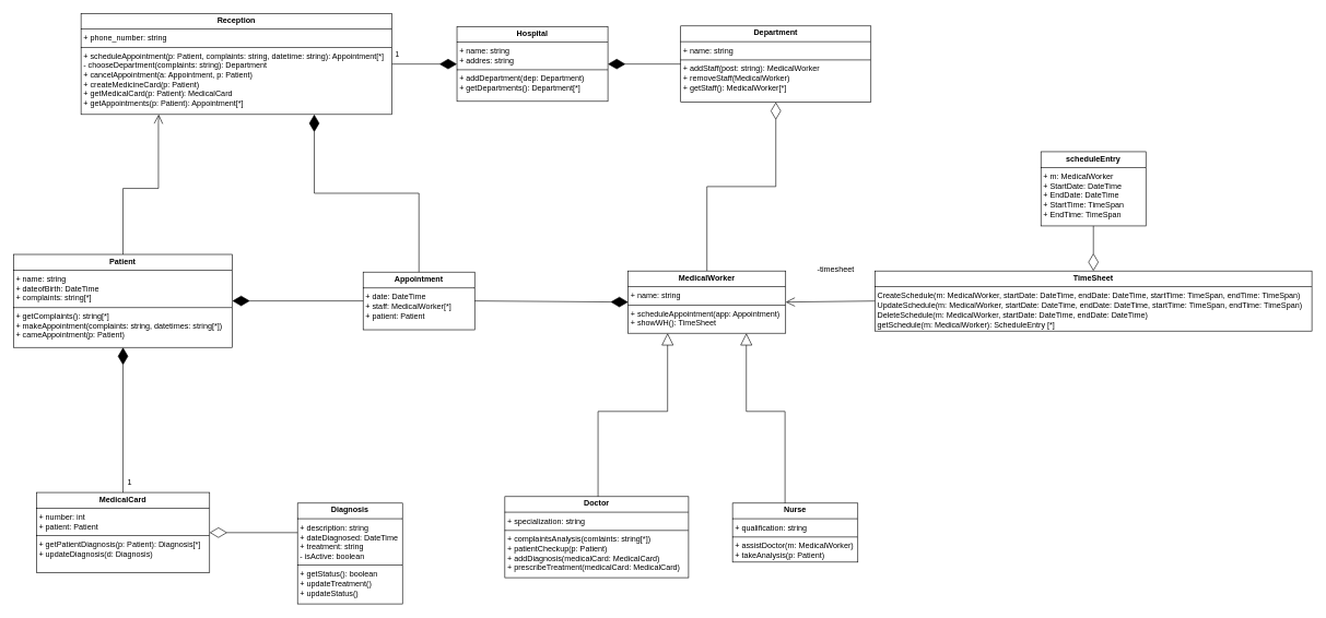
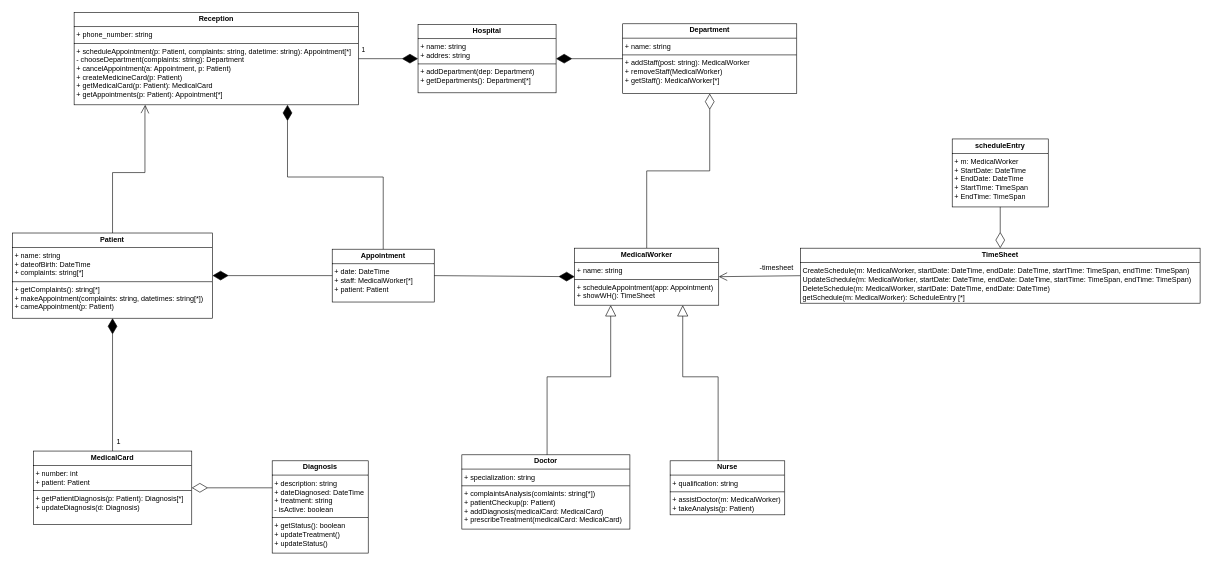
  <mxCell id="0" />
  <mxCell id="1" parent="0" />
  <mxCell id="2" value="&lt;p style=&quot;margin:0px;margin-top:4px;text-align:center;&quot;&gt;&lt;b&gt;Hospital&lt;/b&gt;&lt;/p&gt;&lt;hr size=&quot;1&quot; style=&quot;border-style:solid;&quot;&gt;&lt;p style=&quot;margin:0px;margin-left:4px;&quot;&gt;+ name: string&lt;/p&gt;&lt;p style=&quot;margin:0px;margin-left:4px;&quot;&gt;+ addres: string&lt;/p&gt;&lt;hr size=&quot;1&quot; style=&quot;border-style:solid;&quot;&gt;&lt;p style=&quot;margin:0px;margin-left:4px;&quot;&gt;+ addDepartment(dep: Department)&lt;/p&gt;&lt;p style=&quot;margin:0px;margin-left:4px;&quot;&gt;+ getDepartments(): Department[*]&lt;/p&gt;" style="verticalAlign=top;align=left;overflow=fill;html=1;whiteSpace=wrap;" parent="1" vertex="1"><mxGeometry x="696" y="40.38" width="230" height="113.75" as="geometry" /></mxCell>
  <mxCell id="3" value="&lt;p style=&quot;margin:0px;margin-top:4px;text-align:center;&quot;&gt;&lt;b&gt;Department&lt;/b&gt;&lt;/p&gt;&lt;hr size=&quot;1&quot; style=&quot;border-style:solid;&quot;&gt;&lt;p style=&quot;margin:0px;margin-left:4px;&quot;&gt;+ name: string&lt;/p&gt;&lt;hr size=&quot;1&quot; style=&quot;border-style:solid;&quot;&gt;&lt;p style=&quot;margin:0px;margin-left:4px;&quot;&gt;+ addStaff(post: string): MedicalWorker&lt;/p&gt;&lt;p style=&quot;margin:0px;margin-left:4px;&quot;&gt;+ removeStaff(MedicalWorker)&lt;/p&gt;&lt;p style=&quot;margin:0px;margin-left:4px;&quot;&gt;+ getStaff(): MedicalWorker[*]&lt;/p&gt;" style="verticalAlign=top;align=left;overflow=fill;html=1;whiteSpace=wrap;" parent="1" vertex="1"><mxGeometry x="1037" y="39.13" width="290" height="116.25" as="geometry" /></mxCell>
  <mxCell id="4" value="" style="endArrow=diamondThin;endFill=1;endSize=24;html=1;rounded=0;entryX=1;entryY=0.5;entryDx=0;entryDy=0;exitX=0;exitY=0.5;exitDx=0;exitDy=0;" parent="1" source="3" target="2" edge="1"><mxGeometry width="160" relative="1" as="geometry"><mxPoint x="747" y="217.25" as="sourcePoint" /><mxPoint x="907" y="217.25" as="targetPoint" /></mxGeometry></mxCell>
  <mxCell id="5" value="" style="endArrow=diamondThin;endFill=0;endSize=24;html=1;rounded=0;entryX=0.5;entryY=1;entryDx=0;entryDy=0;exitX=0.5;exitY=0;exitDx=0;exitDy=0;edgeStyle=orthogonalEdgeStyle;" parent="1" source="17" target="3" edge="1"><mxGeometry width="160" relative="1" as="geometry"><mxPoint x="1357" y="418.92" as="sourcePoint" /><mxPoint x="947" y="417.25" as="targetPoint" /></mxGeometry></mxCell>
  <mxCell id="6" value="*" style="edgeLabel;html=1;align=center;verticalAlign=middle;resizable=0;points=[];" parent="5" vertex="1" connectable="0"><mxGeometry x="-0.752" y="1" relative="1" as="geometry"><mxPoint x="-36" y="107" as="offset" /></mxGeometry></mxCell>
  <mxCell id="7" value="&lt;p style=&quot;margin:0px;margin-top:4px;text-align:center;&quot;&gt;&lt;b&gt;Nurse&lt;/b&gt;&lt;/p&gt;&lt;hr size=&quot;1&quot; style=&quot;border-style:solid;&quot;&gt;&lt;p style=&quot;margin:0px;margin-left:4px;&quot;&gt;+ qualification: string&lt;/p&gt;&lt;hr size=&quot;1&quot; style=&quot;border-style:solid;&quot;&gt;&lt;p style=&quot;margin:0px;margin-left:4px;&quot;&gt;+ assistDoctor(m: MedicalWorker)&lt;/p&gt;&lt;p style=&quot;margin:0px;margin-left:4px;&quot;&gt;+ takeAnalysis(p: Patient)&lt;/p&gt;" style="verticalAlign=top;align=left;overflow=fill;html=1;whiteSpace=wrap;" parent="1" vertex="1"><mxGeometry x="1116" y="767.25" width="191" height="90" as="geometry" /></mxCell>
  <mxCell id="8" value="&lt;p style=&quot;margin:0px;margin-top:4px;text-align:center;&quot;&gt;&lt;b&gt;Doctor&lt;/b&gt;&lt;/p&gt;&lt;hr size=&quot;1&quot; style=&quot;border-style:solid;&quot;&gt;&lt;p style=&quot;margin:0px;margin-left:4px;&quot;&gt;+ specialization: string&lt;/p&gt;&lt;hr size=&quot;1&quot; style=&quot;border-style:solid;&quot;&gt;&lt;p style=&quot;margin:0px;margin-left:4px;&quot;&gt;+ complaintsAnalysis(comlaints: string[*])&lt;/p&gt;&lt;p style=&quot;margin:0px;margin-left:4px;&quot;&gt;+ patientCheckup(p: Patient)&lt;/p&gt;&lt;p style=&quot;margin:0px;margin-left:4px;&quot;&gt;+ addDiagnosis(medicalCard: MedicalCard)&lt;/p&gt;&lt;p style=&quot;margin:0px;margin-left:4px;&quot;&gt;+ prescribeTreatment(medicalCard: MedicalCard)&lt;/p&gt;" style="verticalAlign=top;align=left;overflow=fill;html=1;whiteSpace=wrap;" parent="1" vertex="1"><mxGeometry x="769" y="757.25" width="280" height="123.75" as="geometry" /></mxCell>
  <mxCell id="9" value="&lt;p style=&quot;margin:0px;margin-top:4px;text-align:center;&quot;&gt;&lt;b&gt;Reception&lt;/b&gt;&lt;/p&gt;&lt;hr size=&quot;1&quot; style=&quot;border-style:solid;&quot;&gt;&lt;p style=&quot;margin:0px;margin-left:4px;&quot;&gt;+ phone_number: string&lt;/p&gt;&lt;hr size=&quot;1&quot; style=&quot;border-style:solid;&quot;&gt;&lt;p style=&quot;margin: 0px 0px 0px 4px;&quot;&gt;+ scheduleAppointment(p: Patient, complaints: string, datetime: string): Appointment[*]&lt;/p&gt;&lt;p style=&quot;margin: 0px 0px 0px 4px;&quot;&gt;- chooseDepartment(complaints: string): Department&lt;/p&gt;&lt;p style=&quot;margin: 0px 0px 0px 4px;&quot;&gt;+ cancelAppointment(a: Appointment, p: Patient)&lt;/p&gt;&lt;p style=&quot;margin: 0px 0px 0px 4px;&quot;&gt;+ createMedicineCard(p: Patient)&lt;/p&gt;&lt;p style=&quot;margin: 0px 0px 0px 4px;&quot;&gt;+ getMedicalCard(p: Patient): MedicalCard&lt;/p&gt;&lt;p style=&quot;margin: 0px 0px 0px 4px;&quot;&gt;+ getAppointments(p: Patient): Appointment[*]&lt;/p&gt;" style="verticalAlign=top;align=left;overflow=fill;html=1;whiteSpace=wrap;" parent="1" vertex="1"><mxGeometry x="123" y="20.39" width="474" height="153.74" as="geometry" /></mxCell>
  <mxCell id="10" value="" style="endArrow=diamondThin;endFill=1;endSize=24;html=1;rounded=0;exitX=1;exitY=0.5;exitDx=0;exitDy=0;entryX=0;entryY=0.5;entryDx=0;entryDy=0;" parent="1" source="9" target="2" edge="1"><mxGeometry width="160" relative="1" as="geometry"><mxPoint x="627" y="207.25" as="sourcePoint" /><mxPoint x="677" y="157.25" as="targetPoint" /></mxGeometry></mxCell>
  <mxCell id="11" value="1" style="edgeLabel;html=1;align=center;verticalAlign=middle;resizable=0;points=[];" parent="10" vertex="1" connectable="0"><mxGeometry x="-0.591" y="4" relative="1" as="geometry"><mxPoint x="-12" y="-11" as="offset" /></mxGeometry></mxCell>
  <mxCell id="12" value="" style="endArrow=open;endFill=1;endSize=12;html=1;rounded=0;exitX=0.5;exitY=0;exitDx=0;exitDy=0;edgeStyle=orthogonalEdgeStyle;entryX=0.25;entryY=1;entryDx=0;entryDy=0;" parent="1" source="13" target="9" edge="1"><mxGeometry width="160" relative="1" as="geometry"><mxPoint x="217" y="317.25" as="sourcePoint" /><mxPoint x="487" y="207.25" as="targetPoint" /><Array as="points"><mxPoint x="187" y="287" /><mxPoint x="241" y="287" /><mxPoint x="241" y="187" /></Array></mxGeometry></mxCell>
  <mxCell id="13" value="&lt;p style=&quot;margin:0px;margin-top:4px;text-align:center;&quot;&gt;&lt;b&gt;Patient&lt;/b&gt;&lt;/p&gt;&lt;hr size=&quot;1&quot; style=&quot;border-style:solid;&quot;&gt;&lt;p style=&quot;margin:0px;margin-left:4px;&quot;&gt;+ name: string&lt;/p&gt;&lt;p style=&quot;margin:0px;margin-left:4px;&quot;&gt;+ dateofBirth: DateTime&lt;/p&gt;&lt;p style=&quot;margin:0px;margin-left:4px;&quot;&gt;+ complaints: string[*]&lt;/p&gt;&lt;hr size=&quot;1&quot; style=&quot;border-style:solid;&quot;&gt;&lt;p style=&quot;margin:0px;margin-left:4px;&quot;&gt;&lt;span style=&quot;background-color: initial;&quot;&gt;+ getComplaints(): string[*]&lt;/span&gt;&lt;/p&gt;&lt;p style=&quot;margin:0px;margin-left:4px;&quot;&gt;&lt;span style=&quot;background-color: initial;&quot;&gt;+ makeAppointment(complaints: string, datetimes: string[*])&lt;/span&gt;&lt;/p&gt;&lt;p style=&quot;margin:0px;margin-left:4px;&quot;&gt;&lt;span style=&quot;background-color: initial;&quot;&gt;+ cameAppointment(p: Patient)&lt;/span&gt;&lt;/p&gt;" style="verticalAlign=top;align=left;overflow=fill;html=1;whiteSpace=wrap;" parent="1" vertex="1"><mxGeometry x="20.44" y="387.71" width="333.12" height="141.97" as="geometry" /></mxCell>
  <mxCell id="14" value="&lt;p style=&quot;margin:0px;margin-top:4px;text-align:center;&quot;&gt;&lt;b&gt;Appointment&lt;/b&gt;&lt;/p&gt;&lt;hr size=&quot;1&quot; style=&quot;border-style:solid;&quot;&gt;&lt;p style=&quot;margin:0px;margin-left:4px;&quot;&gt;+ date:&amp;nbsp;&lt;span style=&quot;background-color: initial;&quot;&gt;DateTime&lt;/span&gt;&lt;/p&gt;&lt;p style=&quot;margin:0px;margin-left:4px;&quot;&gt;+ staff: MedicalWorker[*]&lt;/p&gt;&lt;p style=&quot;margin:0px;margin-left:4px;&quot;&gt;+ patient: Patient&lt;/p&gt;" style="verticalAlign=top;align=left;overflow=fill;html=1;whiteSpace=wrap;" parent="1" vertex="1"><mxGeometry x="553" y="414.68" width="170" height="88.02" as="geometry" /></mxCell>
  <mxCell id="15" value="&lt;p style=&quot;margin:0px;margin-top:4px;text-align:center;&quot;&gt;&lt;b&gt;MedicalCard&lt;/b&gt;&lt;/p&gt;&lt;hr size=&quot;1&quot; style=&quot;border-style:solid;&quot;&gt;&lt;p style=&quot;margin:0px;margin-left:4px;&quot;&gt;+ number: int&lt;/p&gt;&lt;p style=&quot;margin:0px;margin-left:4px;&quot;&gt;+ patient: Patient&lt;/p&gt;&lt;hr size=&quot;1&quot; style=&quot;border-style:solid;&quot;&gt;&lt;p style=&quot;margin:0px;margin-left:4px;&quot;&gt;+ getPatientDiagnosis(p: Patient): Diagnosis[*]&lt;/p&gt;&lt;p style=&quot;margin:0px;margin-left:4px;&quot;&gt;+ updateDiagnosis(d: Diagnosis)&lt;/p&gt;" style="verticalAlign=top;align=left;overflow=fill;html=1;whiteSpace=wrap;" parent="1" vertex="1"><mxGeometry x="55" y="751" width="264" height="122.5" as="geometry" /></mxCell>
  <mxCell id="16" value="" style="endArrow=diamondThin;endFill=0;endSize=24;html=1;rounded=0;exitX=0;exitY=0.5;exitDx=0;exitDy=0;entryX=1;entryY=0.5;entryDx=0;entryDy=0;" parent="1" target="15" edge="1"><mxGeometry width="160" relative="1" as="geometry"><mxPoint x="457" y="812.25" as="sourcePoint" /><mxPoint x="697" y="817.25" as="targetPoint" /></mxGeometry></mxCell>
  <mxCell id="17" value="&lt;p style=&quot;margin:0px;margin-top:4px;text-align:center;&quot;&gt;&lt;b&gt;MedicalWorker&lt;/b&gt;&lt;/p&gt;&lt;hr size=&quot;1&quot; style=&quot;border-style:solid;&quot;&gt;&lt;p style=&quot;margin:0px;margin-left:4px;&quot;&gt;+ name: string&lt;/p&gt;&lt;hr size=&quot;1&quot; style=&quot;border-style:solid;&quot;&gt;&lt;p style=&quot;margin:0px;margin-left:4px;&quot;&gt;+ scheduleAppointment(app: Appointment)&lt;/p&gt;&lt;p style=&quot;margin:0px;margin-left:4px;&quot;&gt;+ showWH(): TimeSheet&lt;/p&gt;" style="verticalAlign=top;align=left;overflow=fill;html=1;whiteSpace=wrap;" parent="1" vertex="1"><mxGeometry x="957" y="412.98" width="240" height="95" as="geometry" /></mxCell>
  <mxCell id="18" value="" style="endArrow=block;endSize=16;endFill=0;html=1;rounded=0;exitX=0.5;exitY=0;exitDx=0;exitDy=0;entryX=0.75;entryY=1;entryDx=0;entryDy=0;edgeStyle=orthogonalEdgeStyle;" parent="1" target="17" edge="1"><mxGeometry x="0.004" width="160" relative="1" as="geometry"><mxPoint x="1196" y="767.25" as="sourcePoint" /><mxPoint x="1137" y="501.92" as="targetPoint" /><Array as="points"><mxPoint x="1196" y="627.25" /><mxPoint x="1137" y="627.25" /></Array><mxPoint as="offset" /></mxGeometry></mxCell>
  <mxCell id="19" value="" style="endArrow=block;endSize=16;endFill=0;html=1;rounded=0;exitX=0.5;exitY=0;exitDx=0;exitDy=0;entryX=0.25;entryY=1;entryDx=0;entryDy=0;edgeStyle=orthogonalEdgeStyle;" parent="1" target="17" edge="1"><mxGeometry width="160" relative="1" as="geometry"><mxPoint x="911" y="757.25" as="sourcePoint" /><mxPoint x="1019" y="503.09" as="targetPoint" /><Array as="points"><mxPoint x="911" y="627.25" /><mxPoint x="1017" y="627.25" /></Array></mxGeometry></mxCell>
  <mxCell id="20" style="edgeStyle=orthogonalEdgeStyle;rounded=0;orthogonalLoop=1;jettySize=auto;html=1;exitX=0.5;exitY=1;exitDx=0;exitDy=0;" parent="1" source="14" target="14" edge="1"><mxGeometry relative="1" as="geometry" /></mxCell>
  <mxCell id="21" value="" style="endArrow=diamondThin;endFill=1;endSize=24;html=1;rounded=0;entryX=1;entryY=0.5;entryDx=0;entryDy=0;exitX=0;exitY=0.5;exitDx=0;exitDy=0;" parent="1" source="14" target="13" edge="1"><mxGeometry width="160" relative="1" as="geometry"><mxPoint x="357" y="457.25" as="sourcePoint" /><mxPoint x="517" y="457.25" as="targetPoint" /></mxGeometry></mxCell>
  <mxCell id="22" value="" style="endArrow=diamondThin;endFill=1;endSize=24;html=1;rounded=0;entryX=0;entryY=0.5;entryDx=0;entryDy=0;exitX=1;exitY=0.5;exitDx=0;exitDy=0;" parent="1" source="14" target="17" edge="1"><mxGeometry width="160" relative="1" as="geometry"><mxPoint x="717" y="407.25" as="sourcePoint" /><mxPoint x="877" y="407.25" as="targetPoint" /></mxGeometry></mxCell>
  <mxCell id="23" value="" style="endArrow=diamondThin;endFill=1;endSize=24;html=1;rounded=0;entryX=0.5;entryY=1;entryDx=0;entryDy=0;exitX=0.5;exitY=0;exitDx=0;exitDy=0;" parent="1" source="15" target="13" edge="1"><mxGeometry width="160" relative="1" as="geometry"><mxPoint x="267" y="627.25" as="sourcePoint" /><mxPoint x="427" y="627.25" as="targetPoint" /></mxGeometry></mxCell>
  <mxCell id="24" value="1" style="text;html=1;align=center;verticalAlign=middle;resizable=0;points=[];autosize=1;strokeColor=none;fillColor=none;" parent="1" vertex="1"><mxGeometry x="182" y="721" width="30" height="30" as="geometry" /></mxCell>
  <mxCell id="25" value="&lt;p style=&quot;margin:0px;margin-top:4px;text-align:center;&quot;&gt;&lt;b style=&quot;background-color: initial;&quot;&gt;TimeSheet&lt;/b&gt;&lt;/p&gt;&lt;hr size=&quot;1&quot; style=&quot;border-style:solid;&quot;&gt;&lt;p style=&quot;margin:0px;margin-left:4px;&quot;&gt;CreateSchedule(m:&amp;nbsp;&lt;span style=&quot;background-color: initial;&quot;&gt;MedicalWorker&lt;/span&gt;&lt;span style=&quot;background-color: initial;&quot;&gt;,&amp;nbsp;&lt;/span&gt;&lt;span style=&quot;background-color: initial;&quot;&gt;startDate:&amp;nbsp;&lt;/span&gt;&lt;span style=&quot;background-color: initial;&quot;&gt;DateTime,&amp;nbsp;&lt;/span&gt;&lt;span style=&quot;background-color: initial;&quot;&gt;endDate:&lt;/span&gt;&lt;span style=&quot;background-color: initial;&quot;&gt;&amp;nbsp;DateTime,&amp;nbsp;&lt;/span&gt;&lt;span style=&quot;background-color: initial;&quot;&gt;startTime:&amp;nbsp;&lt;/span&gt;&lt;span style=&quot;background-color: initial;&quot;&gt;TimeSpan,&amp;nbsp;&lt;/span&gt;&lt;span style=&quot;background-color: initial;&quot;&gt;endTime:&lt;/span&gt;&lt;span style=&quot;background-color: initial;&quot;&gt;&amp;nbsp;TimeSpan)&lt;/span&gt;&lt;/p&gt;&lt;p style=&quot;margin:0px;margin-left:4px;&quot;&gt;&lt;span style=&quot;background-color: initial;&quot;&gt;UpdateSchedule(m:&amp;nbsp;&lt;/span&gt;&lt;span style=&quot;background-color: initial;&quot;&gt;MedicalWorker&lt;/span&gt;&lt;span style=&quot;background-color: initial;&quot;&gt;,&amp;nbsp;&lt;/span&gt;&lt;span style=&quot;background-color: initial;&quot;&gt;startDate:&amp;nbsp;&lt;/span&gt;&lt;span style=&quot;background-color: initial;&quot;&gt;DateTime,&amp;nbsp;&lt;/span&gt;&lt;span style=&quot;background-color: initial;&quot;&gt;endDate:&lt;/span&gt;&lt;span style=&quot;background-color: initial;&quot;&gt;&amp;nbsp;DateTime,&amp;nbsp;&lt;/span&gt;&lt;span style=&quot;background-color: initial;&quot;&gt;startTime:&lt;/span&gt;&lt;span style=&quot;background-color: initial;&quot;&gt;&amp;nbsp;TimeSpan,&amp;nbsp;&lt;/span&gt;&lt;span style=&quot;background-color: initial;&quot;&gt;endTime:&amp;nbsp;&lt;/span&gt;&lt;span style=&quot;background-color: initial;&quot;&gt;TimeSpan)&lt;/span&gt;&lt;/p&gt;&lt;p style=&quot;margin:0px;margin-left:4px;&quot;&gt;&lt;span style=&quot;background-color: initial;&quot;&gt;DeleteSchedule(&lt;/span&gt;&lt;span style=&quot;background-color: initial;&quot;&gt;m:&amp;nbsp;&lt;/span&gt;&lt;span style=&quot;background-color: initial;&quot;&gt;MedicalWorker,&amp;nbsp;&lt;/span&gt;&lt;span style=&quot;background-color: initial;&quot;&gt;startDate:&amp;nbsp;&lt;/span&gt;&lt;span style=&quot;background-color: initial;&quot;&gt;DateTime,&amp;nbsp;&lt;/span&gt;&lt;span style=&quot;background-color: initial;&quot;&gt;endDate:&amp;nbsp;&lt;/span&gt;&lt;span style=&quot;background-color: initial;&quot;&gt;DateTime)&lt;/span&gt;&lt;/p&gt;&lt;p style=&quot;margin:0px;margin-left:4px;&quot;&gt;getSchedule(m: MedicalWorker): ScheduleEntry [*]&lt;/p&gt;" style="verticalAlign=top;align=left;overflow=fill;html=1;whiteSpace=wrap;" parent="1" vertex="1"><mxGeometry x="1333" y="412.98" width="666" height="91.67" as="geometry" /></mxCell>
  <mxCell id="26" value="&lt;p style=&quot;margin:0px;margin-top:4px;text-align:center;&quot;&gt;&lt;b&gt;Diagnosis&lt;/b&gt;&lt;/p&gt;&lt;hr size=&quot;1&quot; style=&quot;border-style:solid;&quot;&gt;&lt;p style=&quot;margin: 0px 0px 0px 4px;&quot;&gt;+ description: string&lt;/p&gt;&lt;p style=&quot;margin: 0px 0px 0px 4px;&quot;&gt;+ dateDiagnosed: DateTime&lt;/p&gt;&lt;p style=&quot;margin: 0px 0px 0px 4px;&quot;&gt;+ treatment: string&lt;/p&gt;&lt;p style=&quot;margin: 0px 0px 0px 4px;&quot;&gt;- isActive: boolean&lt;/p&gt;&lt;hr size=&quot;1&quot; style=&quot;border-style:solid;&quot;&gt;&lt;p style=&quot;margin:0px;margin-left:4px;&quot;&gt;+ getStatus(): boolean&lt;/p&gt;&lt;p style=&quot;margin:0px;margin-left:4px;&quot;&gt;+ updateTreatment()&lt;/p&gt;&lt;p style=&quot;margin:0px;margin-left:4px;&quot;&gt;+ updateStatus()&lt;/p&gt;" style="verticalAlign=top;align=left;overflow=fill;html=1;whiteSpace=wrap;" parent="1" vertex="1"><mxGeometry x="453" y="767.25" width="160" height="153.75" as="geometry" /></mxCell>
  <mxCell id="27" value="&lt;p style=&quot;margin:0px;margin-top:4px;text-align:center;&quot;&gt;&lt;b&gt;scheduleEntry&lt;/b&gt;&lt;/p&gt;&lt;hr size=&quot;1&quot; style=&quot;border-style:solid;&quot;&gt;&lt;p style=&quot;margin:0px;margin-left:4px;&quot;&gt;+ m: MedicalWorker&lt;/p&gt;&lt;p style=&quot;margin:0px;margin-left:4px;&quot;&gt;+ StartDate: DateTime&lt;/p&gt;&lt;p style=&quot;margin:0px;margin-left:4px;&quot;&gt;+ EndDate: DateTime&lt;/p&gt;&lt;p style=&quot;margin:0px;margin-left:4px;&quot;&gt;+ StartTime: TimeSpan&lt;/p&gt;&lt;p style=&quot;margin:0px;margin-left:4px;&quot;&gt;+ EndTime: TimeSpan&lt;/p&gt;&lt;p style=&quot;margin:0px;margin-left:4px;&quot;&gt;&lt;br&gt;&lt;/p&gt;" style="verticalAlign=top;align=left;overflow=fill;html=1;whiteSpace=wrap;" parent="1" vertex="1"><mxGeometry x="1586" y="231" width="160" height="113.28" as="geometry" /></mxCell>
  <mxCell id="28" value="" style="endArrow=diamondThin;endFill=0;endSize=24;html=1;rounded=0;entryX=0.5;entryY=0;entryDx=0;entryDy=0;exitX=0.5;exitY=1;exitDx=0;exitDy=0;" parent="1" source="27" target="25" edge="1"><mxGeometry width="160" relative="1" as="geometry"><mxPoint x="1203" y="331" as="sourcePoint" /><mxPoint x="1363" y="331" as="targetPoint" /></mxGeometry></mxCell>
  <mxCell id="29" value="" style="endArrow=open;endFill=1;endSize=12;html=1;rounded=0;entryX=1;entryY=0.5;entryDx=0;entryDy=0;exitX=0;exitY=0.5;exitDx=0;exitDy=0;" parent="1" source="25" target="17" edge="1"><mxGeometry width="160" relative="1" as="geometry"><mxPoint x="1423" y="551" as="sourcePoint" /><mxPoint x="1433" y="411" as="targetPoint" /></mxGeometry></mxCell>
  <mxCell id="30" value="" style="endArrow=diamondThin;endFill=1;endSize=24;html=1;rounded=0;exitX=0.5;exitY=0;exitDx=0;exitDy=0;edgeStyle=orthogonalEdgeStyle;entryX=0.75;entryY=1;entryDx=0;entryDy=0;" edge="1" parent="1" source="14" target="9"><mxGeometry width="160" relative="1" as="geometry"><mxPoint x="573" y="371" as="sourcePoint" /><mxPoint x="733" y="371" as="targetPoint" /></mxGeometry></mxCell>
- <mxCell id="31" value="-timesheet" style="text;html=1;align=center;verticalAlign=middle;resizable=0;points=[];autosize=1;strokeColor=none;fillColor=none;" vertex="1" parent="1"><mxGeometry x="1233" y="396" width="80" height="30" as="geometry" /></mxCell>
+ <mxCell id="31" value="-timesheet" style="text;html=1;align=center;verticalAlign=middle;resizable=0;points=[];autosize=1;strokeColor=none;fillColor=none;" vertex="1" parent="1"><mxGeometry x="1253" y="431" width="80" height="30" as="geometry" /></mxCell>
